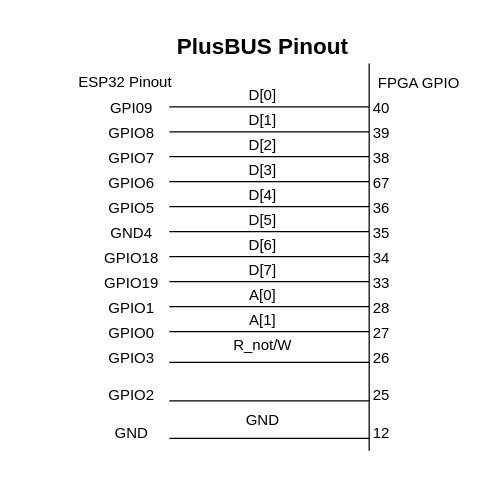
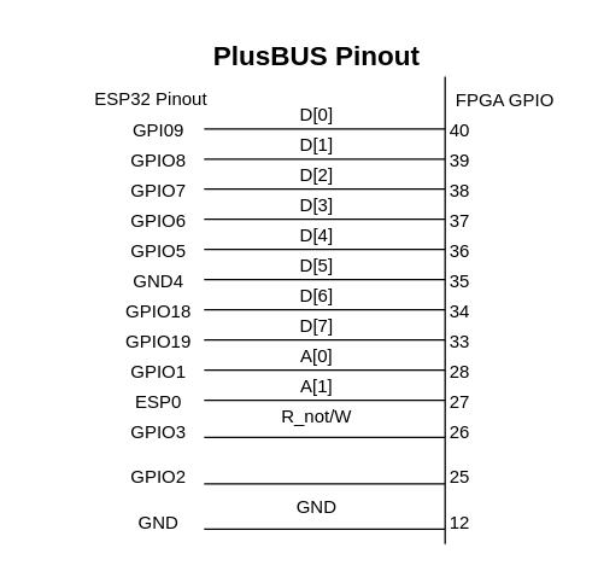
  <mxCell id="0" />
  <mxCell id="1" parent="0" />
  <mxCell id="2" value="" style="endArrow=none;rounded=0;movable=1;resizable=1;rotatable=1;deletable=1;editable=1;locked=0;connectable=1;" parent="1" edge="1"><mxGeometry width="50" height="50" relative="1" as="geometry"><mxPoint x="295" y="360" as="sourcePoint" /><mxPoint x="295" y="50" as="targetPoint" /></mxGeometry></mxCell>
  <mxCell id="3" value="" style="endArrow=none;rounded=0;" parent="1" edge="1"><mxGeometry width="50" height="50" relative="1" as="geometry"><mxPoint x="135" y="320" as="sourcePoint" /><mxPoint x="295" y="320" as="targetPoint" /></mxGeometry></mxCell>
  <mxCell id="4" value="" style="endArrow=none;rounded=0;" parent="1" edge="1"><mxGeometry width="50" height="50" relative="1" as="geometry"><mxPoint x="135" y="244.66" as="sourcePoint" /><mxPoint x="295" y="244.66" as="targetPoint" /></mxGeometry></mxCell>
  <mxCell id="5" value="" style="endArrow=none;rounded=0;" parent="1" edge="1"><mxGeometry width="50" height="50" relative="1" as="geometry"><mxPoint x="135" y="264.66" as="sourcePoint" /><mxPoint x="295" y="264.66" as="targetPoint" /></mxGeometry></mxCell>
  <mxCell id="6" value="" style="endArrow=none;rounded=0;" parent="1" edge="1"><mxGeometry width="50" height="50" relative="1" as="geometry"><mxPoint x="135" y="289.31" as="sourcePoint" /><mxPoint x="295" y="289.31" as="targetPoint" /></mxGeometry></mxCell>
  <mxCell id="7" value="" style="endArrow=none;rounded=0;" parent="1" edge="1"><mxGeometry width="50" height="50" relative="1" as="geometry"><mxPoint x="135" y="224.66" as="sourcePoint" /><mxPoint x="295" y="224.66" as="targetPoint" /></mxGeometry></mxCell>
  <mxCell id="8" value="" style="endArrow=none;rounded=0;" parent="1" edge="1"><mxGeometry width="50" height="50" relative="1" as="geometry"><mxPoint x="135" y="204.66" as="sourcePoint" /><mxPoint x="295" y="204.66" as="targetPoint" /></mxGeometry></mxCell>
  <mxCell id="9" value="" style="endArrow=none;rounded=0;" parent="1" edge="1"><mxGeometry width="50" height="50" relative="1" as="geometry"><mxPoint x="135" y="184.66" as="sourcePoint" /><mxPoint x="295" y="184.66" as="targetPoint" /></mxGeometry></mxCell>
  <mxCell id="10" value="" style="endArrow=none;rounded=0;" parent="1" edge="1"><mxGeometry width="50" height="50" relative="1" as="geometry"><mxPoint x="135" y="164.66" as="sourcePoint" /><mxPoint x="295" y="164.66" as="targetPoint" /></mxGeometry></mxCell>
  <mxCell id="11" value="" style="endArrow=none;rounded=0;" parent="1" edge="1"><mxGeometry width="50" height="50" relative="1" as="geometry"><mxPoint x="135" y="144.66" as="sourcePoint" /><mxPoint x="295" y="144.66" as="targetPoint" /></mxGeometry></mxCell>
  <mxCell id="12" value="" style="endArrow=none;rounded=0;" parent="1" edge="1"><mxGeometry width="50" height="50" relative="1" as="geometry"><mxPoint x="135" y="84.66" as="sourcePoint" /><mxPoint x="295" y="84.66" as="targetPoint" /></mxGeometry></mxCell>
  <mxCell id="13" value="" style="endArrow=none;rounded=0;" parent="1" edge="1"><mxGeometry width="50" height="50" relative="1" as="geometry"><mxPoint x="135" y="104.66" as="sourcePoint" /><mxPoint x="295" y="104.66" as="targetPoint" /></mxGeometry></mxCell>
  <mxCell id="14" value="" style="endArrow=none;rounded=0;" parent="1" edge="1"><mxGeometry width="50" height="50" relative="1" as="geometry"><mxPoint x="135" y="124.66" as="sourcePoint" /><mxPoint x="295" y="124.66" as="targetPoint" /></mxGeometry></mxCell>
  <mxCell id="15" value="" style="endArrow=none;rounded=0;" parent="1" edge="1"><mxGeometry width="50" height="50" relative="1" as="geometry"><mxPoint x="135" y="350" as="sourcePoint" /><mxPoint x="295" y="350" as="targetPoint" /></mxGeometry></mxCell>
  <mxCell id="16" value="PlusBUS Pinout" style="text;strokeColor=none;fillColor=none;align=center;verticalAlign=middle;rounded=0;fontSize=18;fontStyle=1" parent="1" vertex="1"><mxGeometry x="130" y="20" width="160" height="30" as="geometry" /></mxCell>
  <mxCell id="17" value="D[0]" style="text;strokeColor=none;fillColor=none;align=center;verticalAlign=middle;rounded=0;" parent="1" vertex="1"><mxGeometry x="180" y="60" width="60" height="30" as="geometry" /></mxCell>
  <mxCell id="18" value="D[1]" style="text;strokeColor=none;fillColor=none;align=center;verticalAlign=middle;rounded=0;" parent="1" vertex="1"><mxGeometry x="180" y="80" width="60" height="30" as="geometry" /></mxCell>
  <mxCell id="19" value="D[2]" style="text;strokeColor=none;fillColor=none;align=center;verticalAlign=middle;rounded=0;" parent="1" vertex="1"><mxGeometry x="180" y="100" width="60" height="30" as="geometry" /></mxCell>
  <mxCell id="20" value="D[3]" style="text;strokeColor=none;fillColor=none;align=center;verticalAlign=middle;rounded=0;" parent="1" vertex="1"><mxGeometry x="180" y="120" width="60" height="30" as="geometry" /></mxCell>
  <mxCell id="21" value="D[4]" style="text;strokeColor=none;fillColor=none;align=center;verticalAlign=middle;rounded=0;" parent="1" vertex="1"><mxGeometry x="180" y="140" width="60" height="30" as="geometry" /></mxCell>
  <mxCell id="22" value="D[5]" style="text;strokeColor=none;fillColor=none;align=center;verticalAlign=middle;rounded=0;" parent="1" vertex="1"><mxGeometry x="180" y="160" width="60" height="30" as="geometry" /></mxCell>
  <mxCell id="23" value="D[7]" style="text;strokeColor=none;fillColor=none;align=center;verticalAlign=middle;rounded=0;" parent="1" vertex="1"><mxGeometry x="180" y="200" width="60" height="30" as="geometry" /></mxCell>
  <mxCell id="24" value="D[6]" style="text;strokeColor=none;fillColor=none;align=center;verticalAlign=middle;rounded=0;" parent="1" vertex="1"><mxGeometry x="180" y="180" width="60" height="30" as="geometry" /></mxCell>
  <mxCell id="25" value="A[0]" style="text;strokeColor=none;fillColor=none;align=center;verticalAlign=middle;rounded=0;" parent="1" vertex="1"><mxGeometry x="180" y="220" width="60" height="30" as="geometry" /></mxCell>
  <mxCell id="26" value="A[1]" style="text;strokeColor=none;fillColor=none;align=center;verticalAlign=middle;rounded=0;" parent="1" vertex="1"><mxGeometry x="180" y="240" width="60" height="30" as="geometry" /></mxCell>
  <mxCell id="27" value="R_not/W" style="text;strokeColor=none;fillColor=none;align=center;verticalAlign=middle;rounded=0;" parent="1" vertex="1"><mxGeometry x="180" y="260" width="60" height="30" as="geometry" /></mxCell>
  <mxCell id="28" value="39" style="text;strokeColor=none;fillColor=none;align=center;verticalAlign=middle;rounded=0;" parent="1" vertex="1"><mxGeometry x="275" y="90" width="60" height="30" as="geometry" /></mxCell>
  <mxCell id="29" value="38" style="text;strokeColor=none;fillColor=none;align=center;verticalAlign=middle;rounded=0;" parent="1" vertex="1"><mxGeometry x="275" y="110" width="60" height="30" as="geometry" /></mxCell>
- <mxCell id="30" value="67" style="text;strokeColor=none;fillColor=none;align=center;verticalAlign=middle;rounded=0;" parent="1" vertex="1"><mxGeometry x="275" y="130" width="60" height="30" as="geometry" /></mxCell>
+ <mxCell id="30" value="37" style="text;strokeColor=none;fillColor=none;align=center;verticalAlign=middle;rounded=0;" parent="1" vertex="1"><mxGeometry x="275" y="130" width="60" height="30" as="geometry" /></mxCell>
  <mxCell id="31" value="36" style="text;strokeColor=none;fillColor=none;align=center;verticalAlign=middle;rounded=0;" parent="1" vertex="1"><mxGeometry x="275" y="150" width="60" height="30" as="geometry" /></mxCell>
  <mxCell id="32" value="35" style="text;strokeColor=none;fillColor=none;align=center;verticalAlign=middle;rounded=0;" parent="1" vertex="1"><mxGeometry x="275" y="170" width="60" height="30" as="geometry" /></mxCell>
  <mxCell id="33" value="33" style="text;strokeColor=none;fillColor=none;align=center;verticalAlign=middle;rounded=0;" parent="1" vertex="1"><mxGeometry x="275" y="210" width="60" height="30" as="geometry" /></mxCell>
  <mxCell id="34" value="34" style="text;strokeColor=none;fillColor=none;align=center;verticalAlign=middle;rounded=0;" parent="1" vertex="1"><mxGeometry x="275" y="190" width="60" height="30" as="geometry" /></mxCell>
  <mxCell id="35" value="28" style="text;strokeColor=none;fillColor=none;align=center;verticalAlign=middle;rounded=0;" parent="1" vertex="1"><mxGeometry x="275" y="230" width="60" height="30" as="geometry" /></mxCell>
  <mxCell id="36" value="27" style="text;strokeColor=none;fillColor=none;align=center;verticalAlign=middle;rounded=0;" parent="1" vertex="1"><mxGeometry x="275" y="250" width="60" height="30" as="geometry" /></mxCell>
  <mxCell id="37" value="26" style="text;strokeColor=none;fillColor=none;align=center;verticalAlign=middle;rounded=0;" parent="1" vertex="1"><mxGeometry x="275" y="270" width="60" height="30" as="geometry" /></mxCell>
  <mxCell id="38" value="12" style="text;strokeColor=none;fillColor=none;align=center;verticalAlign=middle;rounded=0;" parent="1" vertex="1"><mxGeometry x="275" y="330" width="60" height="30" as="geometry" /></mxCell>
  <mxCell id="39" value="25" style="text;strokeColor=none;fillColor=none;align=center;verticalAlign=middle;rounded=0;" parent="1" vertex="1"><mxGeometry x="275" y="300" width="60" height="30" as="geometry" /></mxCell>
  <mxCell id="40" value="40" style="text;strokeColor=none;fillColor=none;align=center;verticalAlign=middle;rounded=0;" parent="1" vertex="1"><mxGeometry x="275" y="70" width="60" height="30" as="geometry" /></mxCell>
  <mxCell id="41" value="FPGA GPIO" style="text;strokeColor=none;fillColor=none;align=center;verticalAlign=middle;rounded=0;" parent="1" vertex="1"><mxGeometry x="295" y="50" width="80" height="30" as="geometry" /></mxCell>
  <mxCell id="42" value="GPIO8" style="text;strokeColor=none;fillColor=none;align=center;verticalAlign=middle;rounded=0;" parent="1" vertex="1"><mxGeometry x="75" y="90" width="60" height="30" as="geometry" /></mxCell>
  <mxCell id="43" value="GPIO7" style="text;strokeColor=none;fillColor=none;align=center;verticalAlign=middle;rounded=0;" parent="1" vertex="1"><mxGeometry x="75" y="110" width="60" height="30" as="geometry" /></mxCell>
  <mxCell id="44" value="GPIO6" style="text;strokeColor=none;fillColor=none;align=center;verticalAlign=middle;rounded=0;" parent="1" vertex="1"><mxGeometry x="75" y="130" width="60" height="30" as="geometry" /></mxCell>
  <mxCell id="45" value="GPIO5" style="text;strokeColor=none;fillColor=none;align=center;verticalAlign=middle;rounded=0;" parent="1" vertex="1"><mxGeometry x="75" y="150" width="60" height="30" as="geometry" /></mxCell>
  <mxCell id="46" value="GND4" style="text;strokeColor=none;fillColor=none;align=center;verticalAlign=middle;rounded=0;" parent="1" vertex="1"><mxGeometry x="75" y="170" width="60" height="30" as="geometry" /></mxCell>
  <mxCell id="47" value="GPIO19" style="text;strokeColor=none;fillColor=none;align=center;verticalAlign=middle;rounded=0;" parent="1" vertex="1"><mxGeometry x="75" y="210" width="60" height="30" as="geometry" /></mxCell>
  <mxCell id="48" value="GPIO18" style="text;strokeColor=none;fillColor=none;align=center;verticalAlign=middle;rounded=0;" parent="1" vertex="1"><mxGeometry x="75" y="190" width="60" height="30" as="geometry" /></mxCell>
  <mxCell id="49" value="GPIO1" style="text;strokeColor=none;fillColor=none;align=center;verticalAlign=middle;rounded=0;" parent="1" vertex="1"><mxGeometry x="75" y="230" width="60" height="30" as="geometry" /></mxCell>
- <mxCell id="50" value="GPIO0" style="text;strokeColor=none;fillColor=none;align=center;verticalAlign=middle;rounded=0;" parent="1" vertex="1"><mxGeometry x="75" y="250" width="60" height="30" as="geometry" /></mxCell>
+ <mxCell id="50" value="ESP0" style="text;strokeColor=none;fillColor=none;align=center;verticalAlign=middle;rounded=0;" parent="1" vertex="1"><mxGeometry x="75" y="250" width="60" height="30" as="geometry" /></mxCell>
  <mxCell id="51" value="GPIO3" style="text;strokeColor=none;fillColor=none;align=center;verticalAlign=middle;rounded=0;" parent="1" vertex="1"><mxGeometry x="75" y="270" width="60" height="30" as="geometry" /></mxCell>
  <mxCell id="52" value="GND" style="text;strokeColor=none;fillColor=none;align=center;verticalAlign=middle;rounded=0;" parent="1" vertex="1"><mxGeometry x="75" y="330" width="60" height="30" as="geometry" /></mxCell>
  <mxCell id="53" value="GPIO2" style="text;strokeColor=none;fillColor=none;align=center;verticalAlign=middle;rounded=0;" parent="1" vertex="1"><mxGeometry x="75" y="300" width="60" height="30" as="geometry" /></mxCell>
  <mxCell id="54" value="GPI09" style="text;strokeColor=none;fillColor=none;align=center;verticalAlign=middle;rounded=0;" parent="1" vertex="1"><mxGeometry x="75" y="70" width="60" height="30" as="geometry" /></mxCell>
  <mxCell id="55" value="&lt;div&gt;ESP32 Pinout&lt;/div&gt;" style="text;html=1;strokeColor=none;fillColor=none;align=center;verticalAlign=middle;whiteSpace=wrap;rounded=0;" parent="1" vertex="1"><mxGeometry x="20" y="50" width="160" height="30" as="geometry" /></mxCell>
  <mxCell id="56" value="GND" style="text;strokeColor=none;fillColor=none;align=center;verticalAlign=middle;rounded=0;" parent="1" vertex="1"><mxGeometry x="180" y="320" width="60" height="30" as="geometry" /></mxCell>
